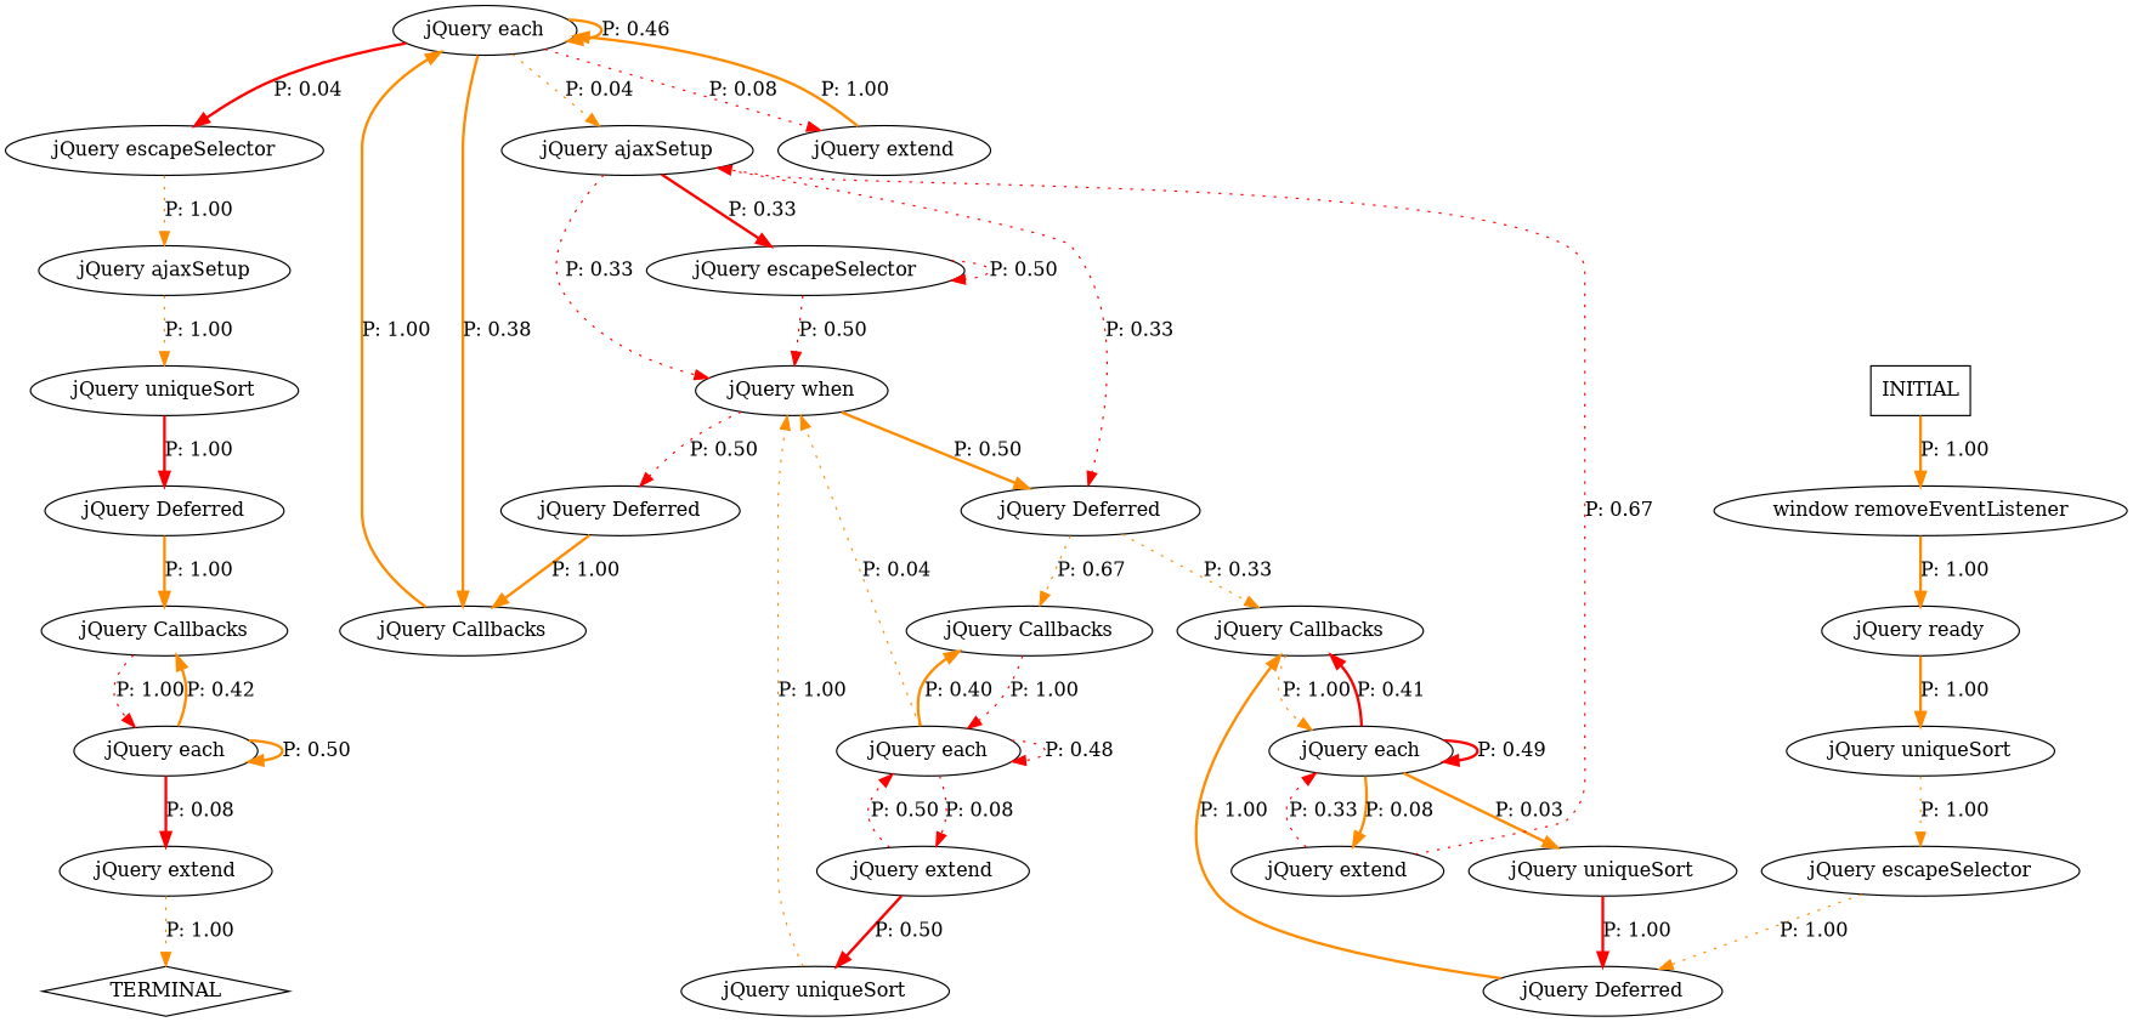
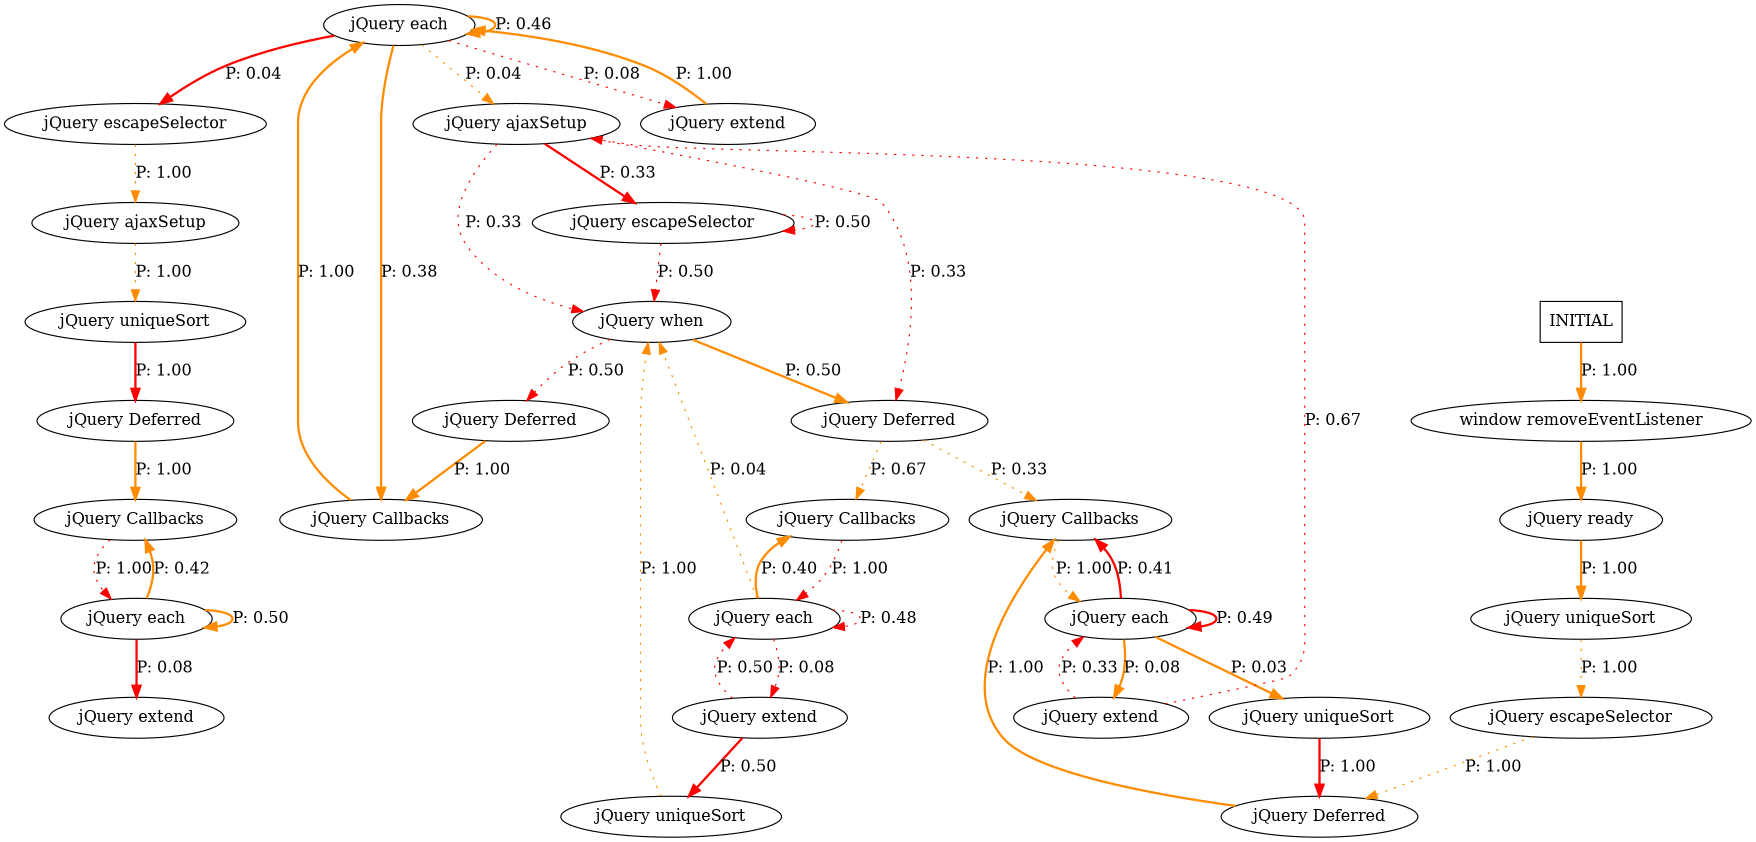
  digraph {
    fontname="DejaVu Serif"
    node [fontname="DejaVu Serif"]
    edge [color=darkorange fontname="DejaVu Serif" style=dotted]
    n1 [label="jQuery Callbacks"]
    n2 [label="jQuery each"]
    n3 [label="jQuery extend"]
    n4 [label="jQuery Callbacks"]
    n5 [label="jQuery each"]
    n6 [label="jQuery when"]
    n7 [label="jQuery extend"]
    n8 [label="jQuery Callbacks"]
    n9 [label="jQuery each"]
    n10 [label="jQuery ajaxSetup"]
    n11 [label="jQuery escapeSelector"]
    n12 [label="jQuery extend"]
    n13 [label="jQuery Callbacks"]
    n14 [label="jQuery each"]
    n15 [label="jQuery extend"]
    n16 [label="jQuery uniqueSort"]
    n17 [label="jQuery Deferred"]
    n18 [label="jQuery Deferred"]
    n19 [label="jQuery Deferred"]
    n20 [label="jQuery Deferred"]
    n21 [label="jQuery ajaxSetup"]
    n22 [label="jQuery uniqueSort"]
    n23 [label="jQuery escapeSelector"]
-   n24 [label=TERMINAL shape=diamond]
    n25 [label="jQuery uniqueSort"]
    n26 [label="jQuery escapeSelector"]
    n27 [label="jQuery ready"]
    n28 [label="jQuery uniqueSort"]
    n29 [label="window removeEventListener"]
    n30 [label=INITIAL shape=box]
    n1 -> n2 [color=red label="P: 1.00"]
    n2 -> n1 [label="P: 0.42" style=bold]
    n2 -> n2 [label="P: 0.50" style=bold]
    n2 -> n3 [color=red label="P: 0.08" style=bold]
-   n3 -> n24 [label="P: 1.00"]
    n4 -> n5 [color=red label="P: 1.00"]
    n5 -> n4 [label="P: 0.40" style=bold]
    n5 -> n5 [color=red label="P: 0.48"]
    n5 -> n6 [label="P: 0.04"]
    n5 -> n7 [color=red label="P: 0.08"]
    n6 -> n19 [color=red label="P: 0.50"]
    n6 -> n20 [label="P: 0.50" style=bold]
    n7 -> n5 [color=red label="P: 0.50"]
    n7 -> n25 [color=red label="P: 0.50" style=bold]
    n8 -> n9 [label="P: 1.00" style=bold]
    n9 -> n8 [label="P: 0.38" style=bold]
    n9 -> n9 [label="P: 0.46" style=bold]
    n9 -> n10 [label="P: 0.04"]
    n9 -> n11 [color=red label="P: 0.04" style=bold]
    n9 -> n12 [color=red label="P: 0.08"]
    n10 -> n6 [color=red label="P: 0.33"]
    n10 -> n20 [color=red label="P: 0.33"]
    n10 -> n23 [color=red label="P: 0.33" style=bold]
    n11 -> n21 [label="P: 1.00"]
    n12 -> n9 [label="P: 1.00" style=bold]
    n13 -> n14 [label="P: 1.00"]
    n14 -> n13 [color=red label="P: 0.41" style=bold]
    n14 -> n14 [color=red label="P: 0.49" style=bold]
    n14 -> n15 [label="P: 0.08" style=bold]
    n14 -> n16 [label="P: 0.03" style=bold]
    n15 -> n10 [color=red label="P: 0.67"]
    n15 -> n14 [color=red label="P: 0.33"]
    n16 -> n18 [color=red label="P: 1.00" style=bold]
    n17 -> n1 [label="P: 1.00" style=bold]
    n18 -> n13 [label="P: 1.00" style=bold]
    n19 -> n8 [label="P: 1.00" style=bold]
    n20 -> n4 [label="P: 0.67"]
    n20 -> n13 [label="P: 0.33"]
    n21 -> n22 [label="P: 1.00"]
    n22 -> n17 [color=red label="P: 1.00" style=bold]
    n23 -> n6 [color=red label="P: 0.50"]
    n23 -> n23 [color=red label="P: 0.50"]
    n25 -> n6 [label="P: 1.00"]
    n26 -> n18 [label="P: 1.00"]
    n27 -> n28 [label="P: 1.00" style=bold]
    n28 -> n26 [label="P: 1.00"]
    n29 -> n27 [label="P: 1.00" style=bold]
    n30 -> n29 [label="P: 1.00" style=bold]
  }
